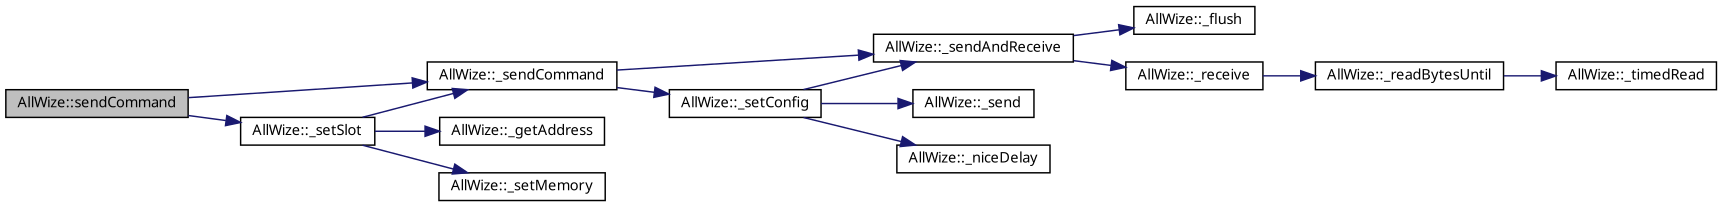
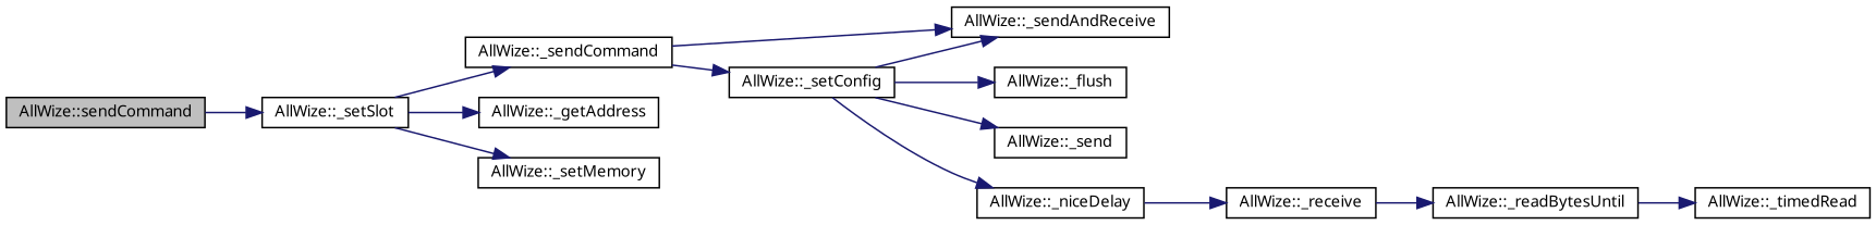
  digraph {
    fontname="Noto Sans"
    rankdir=LR
    node [color=black fillcolor=white fontname="Noto Sans" fontsize=10 shape=record style=filled]
    edge [color=midnightblue fontname="Noto Sans" fontsize=10 labelfontname=Helvetica labelfontsize=10 style=solid]
    n1 [fillcolor=grey75 fontcolor=black height=0.2 label="AllWize::sendCommand" width=0.4]
    n2 [height=0.2 label="AllWize::_setSlot" width=0.4]
    n3 [height=0.2 label="AllWize::_sendCommand" width=0.4]
    n4 [height=0.2 label="AllWize::_getAddress" width=0.4]
    n5 [height=0.2 label="AllWize::_setMemory" width=0.4]
    n6 [height=0.2 label="AllWize::_setConfig" width=0.4]
    n7 [height=0.2 label="AllWize::_sendAndReceive" width=0.4]
    n8 [height=0.2 label="AllWize::_flush" width=0.4]
    n9 [height=0.2 label="AllWize::_send" width=0.4]
    n10 [height=0.2 label="AllWize::_niceDelay" width=0.4]
    n11 [height=0.2 label="AllWize::_receive" width=0.4]
    n12 [height=0.2 label="AllWize::_readBytesUntil" width=0.4]
    n13 [height=0.2 label="AllWize::_timedRead" width=0.4]
    n1 -> n2
-   n1 -> n3
    n2 -> n3
    n2 -> n4
    n2 -> n5
    n3 -> n6
    n3 -> n7
    n6 -> n7
-   n7 -> n8
+   n6 -> n8
    n6 -> n9
    n6 -> n10
-   n7 -> n11
+   n10 -> n11
    n11 -> n12
    n12 -> n13
  }
